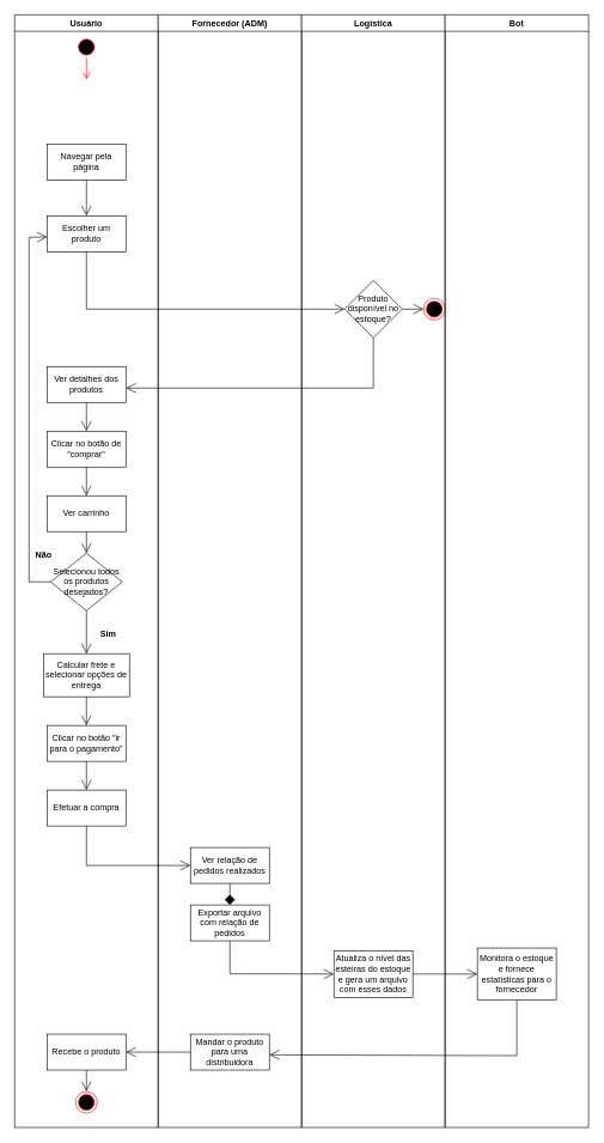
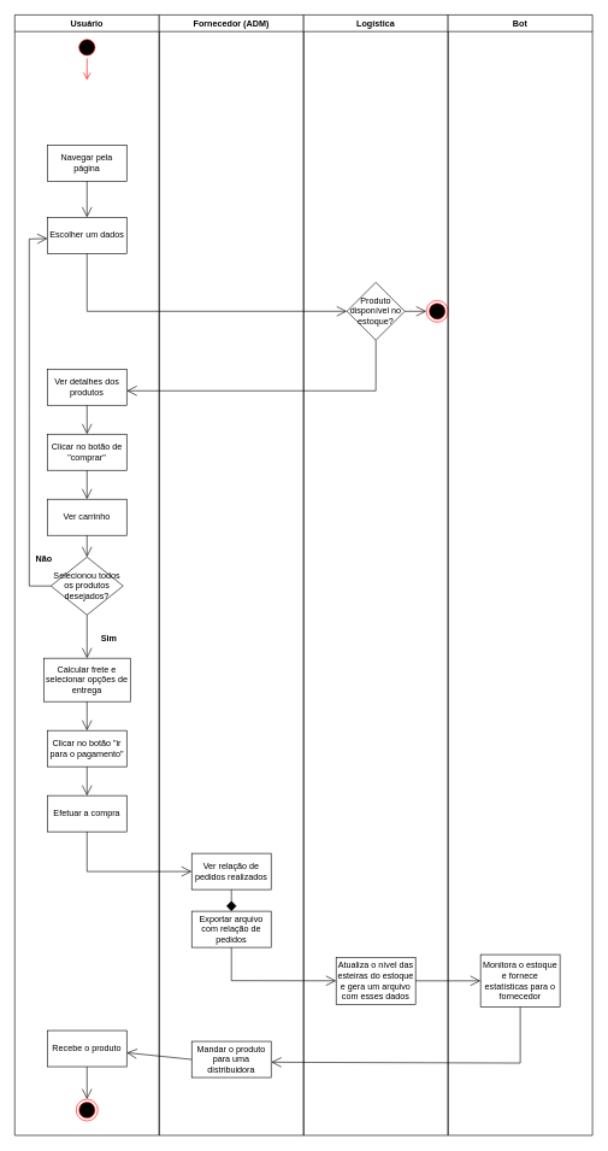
  <mxCell id="0" />
  <mxCell id="1" parent="0" />
  <mxCell id="2" value="Usuário" style="swimlane;" parent="1" vertex="1"><mxGeometry x="20" y="20" width="200" height="1550" as="geometry"><mxRectangle x="-20" y="80" width="80" height="30" as="alternateBounds" /></mxGeometry></mxCell>
  <mxCell id="3" value="" style="ellipse;html=1;shape=startState;fillColor=#000000;strokeColor=#ff0000;" parent="2" vertex="1"><mxGeometry x="85" y="30" width="30" height="30" as="geometry" /></mxCell>
  <mxCell id="4" value="" style="edgeStyle=orthogonalEdgeStyle;html=1;verticalAlign=bottom;endArrow=open;endSize=8;strokeColor=#ff0000;rounded=0;" parent="2" source="3" edge="1"><mxGeometry relative="1" as="geometry"><mxPoint x="100" y="90" as="targetPoint" /></mxGeometry></mxCell>
  <mxCell id="5" value="Navegar pela página" style="html=1;whiteSpace=wrap;" parent="2" vertex="1"><mxGeometry x="45" y="180" width="110" height="50" as="geometry" /></mxCell>
- <mxCell id="6" value="Escolher um produto" style="html=1;whiteSpace=wrap;" parent="2" vertex="1"><mxGeometry x="45" y="280" width="110" height="50" as="geometry" /></mxCell>
+ <mxCell id="6" value="Escolher um dados" style="html=1;whiteSpace=wrap;" parent="2" vertex="1"><mxGeometry x="45" y="280" width="110" height="50" as="geometry" /></mxCell>
  <mxCell id="7" value="" style="endArrow=open;endFill=1;endSize=12;html=1;rounded=0;exitX=0.5;exitY=1;exitDx=0;exitDy=0;" parent="2" source="5" target="6" edge="1"><mxGeometry width="160" relative="1" as="geometry"><mxPoint x="300" y="300" as="sourcePoint" /><mxPoint x="100" y="280" as="targetPoint" /></mxGeometry></mxCell>
  <mxCell id="8" value="Ver detalhes dos produtos" style="html=1;whiteSpace=wrap;" parent="2" vertex="1"><mxGeometry x="45" y="490" width="110" height="50" as="geometry" /></mxCell>
  <mxCell id="9" value="Clicar no botão de &quot;comprar&quot;" style="html=1;whiteSpace=wrap;" parent="2" vertex="1"><mxGeometry x="45" y="580" width="110" height="50" as="geometry" /></mxCell>
  <mxCell id="10" value="" style="endArrow=open;endFill=1;endSize=12;html=1;rounded=0;exitX=0.5;exitY=1;exitDx=0;exitDy=0;" parent="2" source="8" target="9" edge="1"><mxGeometry width="160" relative="1" as="geometry"><mxPoint x="130" y="650" as="sourcePoint" /><mxPoint x="100" y="580" as="targetPoint" /></mxGeometry></mxCell>
  <mxCell id="11" value="Ver carrinho" style="html=1;whiteSpace=wrap;" parent="2" vertex="1"><mxGeometry x="45" y="670" width="110" height="50" as="geometry" /></mxCell>
  <mxCell id="12" value="Calcular frete e selecionar opções de entrega" style="rounded=0;whiteSpace=wrap;html=1;" parent="2" vertex="1"><mxGeometry x="40" y="890" width="120" height="60" as="geometry" /></mxCell>
  <mxCell id="13" value="Clicar no botão &quot;ir para o pagamento&quot;" style="html=1;whiteSpace=wrap;" parent="2" vertex="1"><mxGeometry x="45" y="990" width="110" height="50" as="geometry" /></mxCell>
  <mxCell id="14" value="" style="endArrow=open;endFill=1;endSize=12;html=1;rounded=0;exitX=0.5;exitY=1;exitDx=0;exitDy=0;" parent="2" source="12" target="13" edge="1"><mxGeometry width="160" relative="1" as="geometry"><mxPoint x="110" y="1050" as="sourcePoint" /><mxPoint x="100" y="1000" as="targetPoint" /></mxGeometry></mxCell>
  <mxCell id="15" value="Efetuar a compra" style="html=1;whiteSpace=wrap;" parent="2" vertex="1"><mxGeometry x="45" y="1080" width="110" height="50" as="geometry" /></mxCell>
  <mxCell id="16" value="" style="endArrow=open;endFill=1;endSize=12;html=1;rounded=0;exitX=0.5;exitY=1;exitDx=0;exitDy=0;" parent="2" source="13" target="15" edge="1"><mxGeometry width="160" relative="1" as="geometry"><mxPoint x="350" y="930" as="sourcePoint" /><mxPoint x="100" y="1080" as="targetPoint" /></mxGeometry></mxCell>
  <mxCell id="17" value="" style="endArrow=open;endFill=1;endSize=12;html=1;rounded=0;exitX=0.5;exitY=1;exitDx=0;exitDy=0;" parent="2" target="18" edge="1" source="15"><mxGeometry width="160" relative="1" as="geometry"><mxPoint x="155" y="1184.5" as="sourcePoint" /><mxPoint x="230" y="1185" as="targetPoint" /><Array as="points"><mxPoint x="100" y="1185" /></Array></mxGeometry></mxCell>
  <mxCell id="18" value="Ver relação de pedidos realizados" style="html=1;whiteSpace=wrap;" parent="2" vertex="1"><mxGeometry x="245" y="1160" width="110" height="50" as="geometry" /></mxCell>
  <mxCell id="19" value="Exportar arquivo com relação de pedidos" style="html=1;whiteSpace=wrap;" parent="2" vertex="1"><mxGeometry x="245" y="1240" width="110" height="50" as="geometry" /></mxCell>
  <mxCell id="20" value="" style="endArrow=diamond;endFill=1;endSize=12;html=1;rounded=0;exitX=0.5;exitY=1;exitDx=0;exitDy=0;" parent="2" source="18" target="19" edge="1"><mxGeometry width="160" relative="1" as="geometry"><mxPoint x="350" y="1250" as="sourcePoint" /><mxPoint x="300" y="1250" as="targetPoint" /></mxGeometry></mxCell>
  <mxCell id="21" value="Atualiza o nível das esteiras do estoque e gera um arquivo com esses dados" style="html=1;whiteSpace=wrap;" parent="2" vertex="1"><mxGeometry x="445" y="1303.75" width="110" height="65" as="geometry" /></mxCell>
  <mxCell id="22" value="" style="endArrow=open;endFill=1;endSize=12;html=1;rounded=0;exitX=0.5;exitY=1;exitDx=0;exitDy=0;" parent="2" source="19" target="21" edge="1"><mxGeometry width="160" relative="1" as="geometry"><mxPoint x="354" y="1330" as="sourcePoint" /><mxPoint x="460" y="1330" as="targetPoint" /><Array as="points"><mxPoint x="300" y="1336" /></Array></mxGeometry></mxCell>
  <mxCell id="23" value="Monitora o estoque e fornece estatísticas para o fornecedor" style="html=1;whiteSpace=wrap;" parent="2" vertex="1"><mxGeometry x="645" y="1300" width="110" height="72.5" as="geometry" /></mxCell>
  <mxCell id="24" value="" style="endArrow=open;endFill=1;endSize=12;html=1;rounded=0;exitX=1;exitY=0.5;exitDx=0;exitDy=0;" parent="2" source="21" target="23" edge="1"><mxGeometry width="160" relative="1" as="geometry"><mxPoint x="555" y="1332" as="sourcePoint" /><mxPoint x="640" y="1332" as="targetPoint" /></mxGeometry></mxCell>
  <mxCell id="25" value="" style="endArrow=open;endFill=1;endSize=12;html=1;rounded=0;exitX=0.5;exitY=1;exitDx=0;exitDy=0;" parent="2" source="11" edge="1"><mxGeometry width="160" relative="1" as="geometry"><mxPoint x="60" y="790" as="sourcePoint" /><mxPoint x="100" y="750" as="targetPoint" /></mxGeometry></mxCell>
  <mxCell id="26" value="Selecionou todos os produtos desejados?" style="rhombus;whiteSpace=wrap;html=1;" vertex="1" parent="2"><mxGeometry x="50" y="750" width="100" height="80" as="geometry" /></mxCell>
  <mxCell id="27" value="" style="endArrow=open;endFill=1;endSize=12;html=1;rounded=0;exitX=0.5;exitY=1;exitDx=0;exitDy=0;entryX=0.5;entryY=0;entryDx=0;entryDy=0;" edge="1" parent="2" source="26" target="12"><mxGeometry width="160" relative="1" as="geometry"><mxPoint x="100" y="850" as="sourcePoint" /><mxPoint x="260" y="850" as="targetPoint" /></mxGeometry></mxCell>
  <mxCell id="28" value="Sim" style="text;align=center;fontStyle=1;verticalAlign=middle;spacingLeft=3;spacingRight=3;strokeColor=none;rotatable=0;points=[[0,0.5],[1,0.5]];portConstraint=eastwest;html=1;" vertex="1" parent="2"><mxGeometry x="90" y="850" width="80" height="26" as="geometry" /></mxCell>
  <mxCell id="29" value="Não" style="text;align=center;fontStyle=1;verticalAlign=middle;spacingLeft=3;spacingRight=3;strokeColor=none;rotatable=0;points=[[0,0.5],[1,0.5]];portConstraint=eastwest;html=1;" vertex="1" parent="2"><mxGeometry y="740" width="80" height="26" as="geometry" /></mxCell>
- <mxCell id="30" value="Recebe o produto" style="html=1;whiteSpace=wrap;" vertex="1" parent="2"><mxGeometry x="45" y="1420" width="110" height="50" as="geometry" /></mxCell>
+ <mxCell id="30" value="Recebe o produto" style="html=1;whiteSpace=wrap;" vertex="1" parent="2"><mxGeometry x="45" y="1405" width="110" height="50" as="geometry" /></mxCell>
  <mxCell id="31" value="" style="ellipse;html=1;shape=endState;fillColor=#000000;strokeColor=#ff0000;" vertex="1" parent="2"><mxGeometry x="85" y="1500" width="30" height="30" as="geometry" /></mxCell>
  <mxCell id="32" value="" style="endArrow=open;endFill=1;endSize=12;html=1;rounded=0;exitX=0.5;exitY=1;exitDx=0;exitDy=0;" edge="1" parent="2" source="30" target="31"><mxGeometry width="160" relative="1" as="geometry"><mxPoint x="420" y="1570" as="sourcePoint" /><mxPoint x="100" y="1500" as="targetPoint" /></mxGeometry></mxCell>
  <mxCell id="33" value="" style="endArrow=open;endFill=1;endSize=12;html=1;rounded=0;exitX=0.5;exitY=1;exitDx=0;exitDy=0;" parent="1" source="9" edge="1"><mxGeometry width="160" relative="1" as="geometry"><mxPoint x="280" y="690" as="sourcePoint" /><mxPoint x="120" y="690" as="targetPoint" /></mxGeometry></mxCell>
  <mxCell id="34" value="Fornecedor (ADM)" style="swimlane;whiteSpace=wrap;html=1;" parent="1" vertex="1"><mxGeometry x="220" y="20" width="200" height="1550" as="geometry"><mxRectangle x="180" y="80" width="70" height="30" as="alternateBounds" /></mxGeometry></mxCell>
  <mxCell id="35" value="Mandar o produto para uma distribuidora" style="html=1;whiteSpace=wrap;" vertex="1" parent="34"><mxGeometry x="45" y="1420" width="110" height="50" as="geometry" /></mxCell>
  <mxCell id="36" value="Logística" style="swimlane;whiteSpace=wrap;html=1;startSize=23;" parent="1" vertex="1"><mxGeometry x="420" y="20" width="200" height="1550" as="geometry"><mxRectangle x="380" y="80" width="90" height="30" as="alternateBounds" /></mxGeometry></mxCell>
  <mxCell id="37" value="Produto disponível no estoque?" style="rhombus;whiteSpace=wrap;html=1;" parent="36" vertex="1"><mxGeometry x="60" y="370" width="80" height="80" as="geometry" /></mxCell>
  <mxCell id="38" value="" style="ellipse;html=1;shape=endState;fillColor=#000000;strokeColor=#ff0000;" parent="36" vertex="1"><mxGeometry x="170" y="395" width="30" height="30" as="geometry" /></mxCell>
  <mxCell id="39" value="" style="endArrow=open;endFill=1;endSize=12;html=1;rounded=0;" parent="36" target="38" edge="1"><mxGeometry width="160" relative="1" as="geometry"><mxPoint x="140" y="410" as="sourcePoint" /><mxPoint x="-370" y="410" as="targetPoint" /></mxGeometry></mxCell>
  <mxCell id="40" value="Bot" style="swimlane;whiteSpace=wrap;html=1;" parent="1" vertex="1"><mxGeometry x="620" y="20" width="200" height="1550" as="geometry"><mxRectangle x="580" y="80" width="60" height="30" as="alternateBounds" /></mxGeometry></mxCell>
  <mxCell id="41" value="" style="endArrow=open;endFill=1;endSize=12;html=1;rounded=0;entryX=0.003;entryY=0.587;entryDx=0;entryDy=0;entryPerimeter=0;" edge="1" parent="1" target="6"><mxGeometry width="160" relative="1" as="geometry"><mxPoint x="70" y="810" as="sourcePoint" /><mxPoint x="50" y="330" as="targetPoint" /><Array as="points"><mxPoint y="810" x="40" /><mxPoint y="570" x="40" /><mxPoint y="330" x="40" /></Array></mxGeometry></mxCell>
  <mxCell id="42" value="" style="endArrow=open;endFill=1;endSize=12;html=1;rounded=0;exitX=0.5;exitY=1;exitDx=0;exitDy=0;entryX=0;entryY=0.5;entryDx=0;entryDy=0;" parent="1" source="6" edge="1" target="37"><mxGeometry width="160" relative="1" as="geometry"><mxPoint x="60" y="440" as="sourcePoint" /><mxPoint x="120" y="390" as="targetPoint" /><Array as="points"><mxPoint x="120" y="430" /></Array></mxGeometry></mxCell>
  <mxCell id="43" value="" style="endArrow=open;endFill=1;endSize=12;html=1;rounded=0;exitX=0.5;exitY=1;exitDx=0;exitDy=0;entryX=1;entryY=0.6;entryDx=0;entryDy=0;entryPerimeter=0;" parent="1" source="37" edge="1" target="8"><mxGeometry width="160" relative="1" as="geometry"><mxPoint x="120" y="524" as="sourcePoint" /><mxPoint x="120" y="510" as="targetPoint" /><Array as="points"><mxPoint x="520" y="540" /></Array></mxGeometry></mxCell>
  <mxCell id="44" value="" style="endArrow=open;endFill=1;endSize=12;html=1;rounded=0;exitX=0.5;exitY=1;exitDx=0;exitDy=0;entryX=1.001;entryY=0.577;entryDx=0;entryDy=0;entryPerimeter=0;" parent="1" source="23" edge="1" target="35"><mxGeometry width="160" relative="1" as="geometry"><mxPoint x="640" y="1490" as="sourcePoint" /><mxPoint x="390" y="1480" as="targetPoint" /><Array as="points"><mxPoint x="720" y="1470" /></Array></mxGeometry></mxCell>
  <mxCell id="45" value="" style="endArrow=open;endFill=1;endSize=12;html=1;rounded=0;exitX=0;exitY=0.5;exitDx=0;exitDy=0;" edge="1" parent="1" source="35" target="30"><mxGeometry width="160" relative="1" as="geometry"><mxPoint x="500" y="1410" as="sourcePoint" /><mxPoint x="170" y="1465" as="targetPoint" /></mxGeometry></mxCell>
